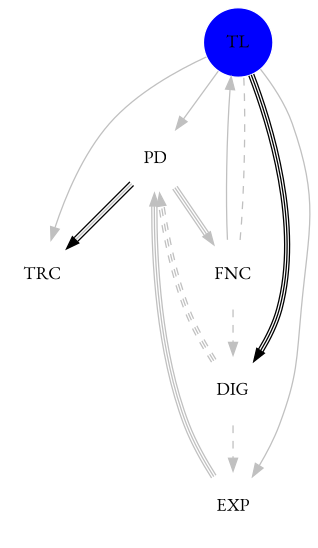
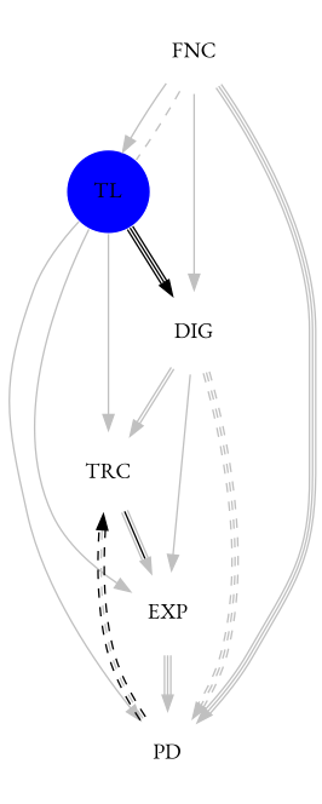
  digraph {
    fontname="EB Garamond"
    node [color=white fixedsize=true fontname="EB Garamond" shape=circle]
    edge [color=gray fontname="EB Garamond"]
    TL [fillcolor=blue style=filled width=.75]
    TRC [width=.75]
    PD [width=.75]
    EXP [width=.75]
    DIG [width=.75]
    FNC [width=.75]
    TL -> TRC
    TL -> PD
    TL -> EXP
    TL -> DIG [color="black:black:black"]
-   PD -> TRC [color="black:gray:black"]
+   TRC -> EXP [color="gray:black:gray"]
+   PD -> TRC [color="black:gray:black" style=dashed]
    EXP -> PD [color="gray:gray:gray"]
+   DIG -> TRC [color="gray:gray"]
    DIG -> PD [color="gray:gray:gray" style=dashed]
-   DIG -> EXP [style=dashed]
+   DIG -> EXP
    FNC -> TL
    FNC -> TL [constraint=false dir=none style=dashed]
-   PD -> FNC [color="gray:gray:gray"]
-   FNC -> DIG [style=dashed]
+   FNC -> PD [color="gray:gray:gray"]
+   FNC -> DIG
  }
